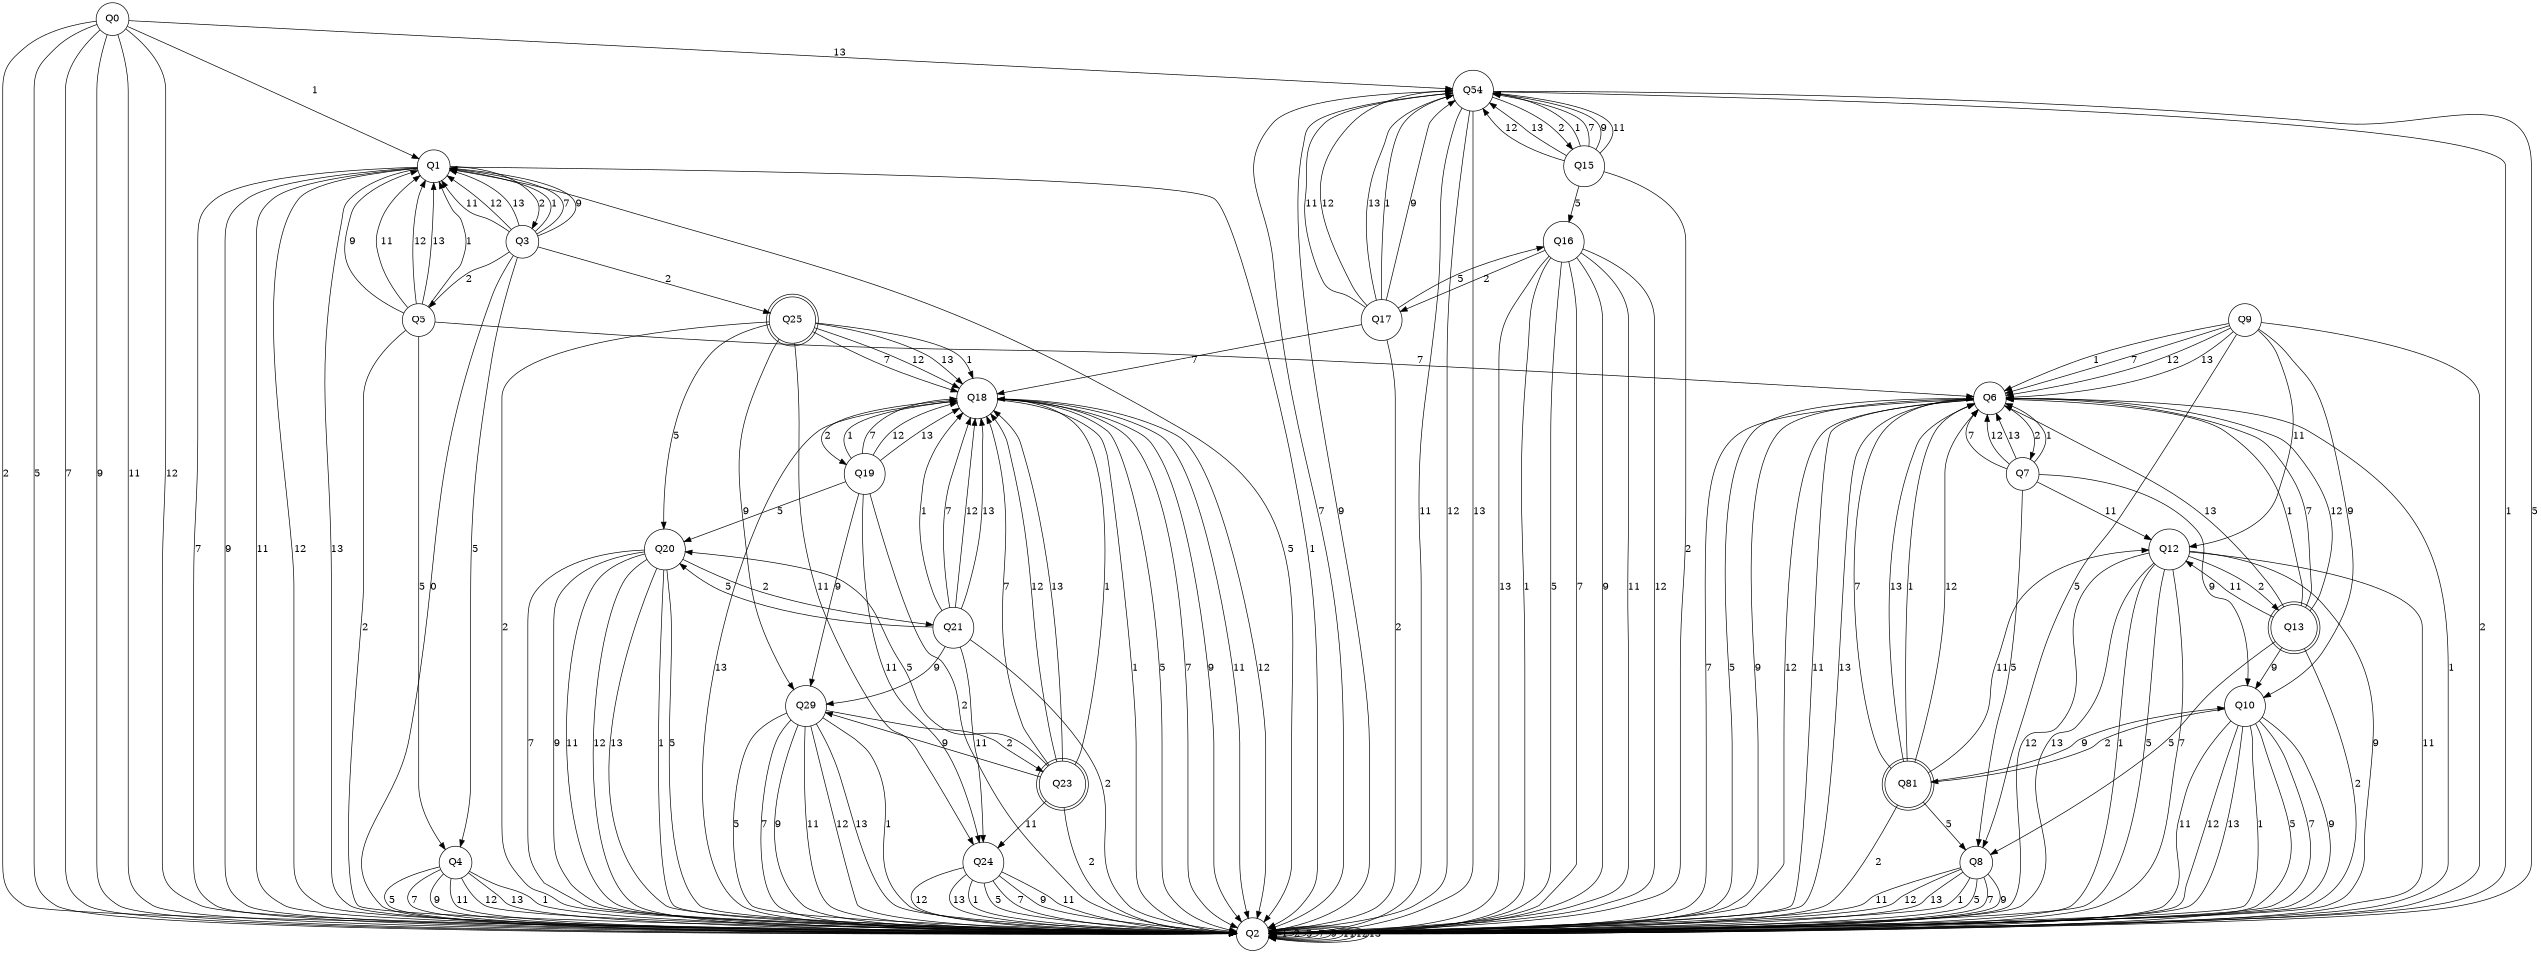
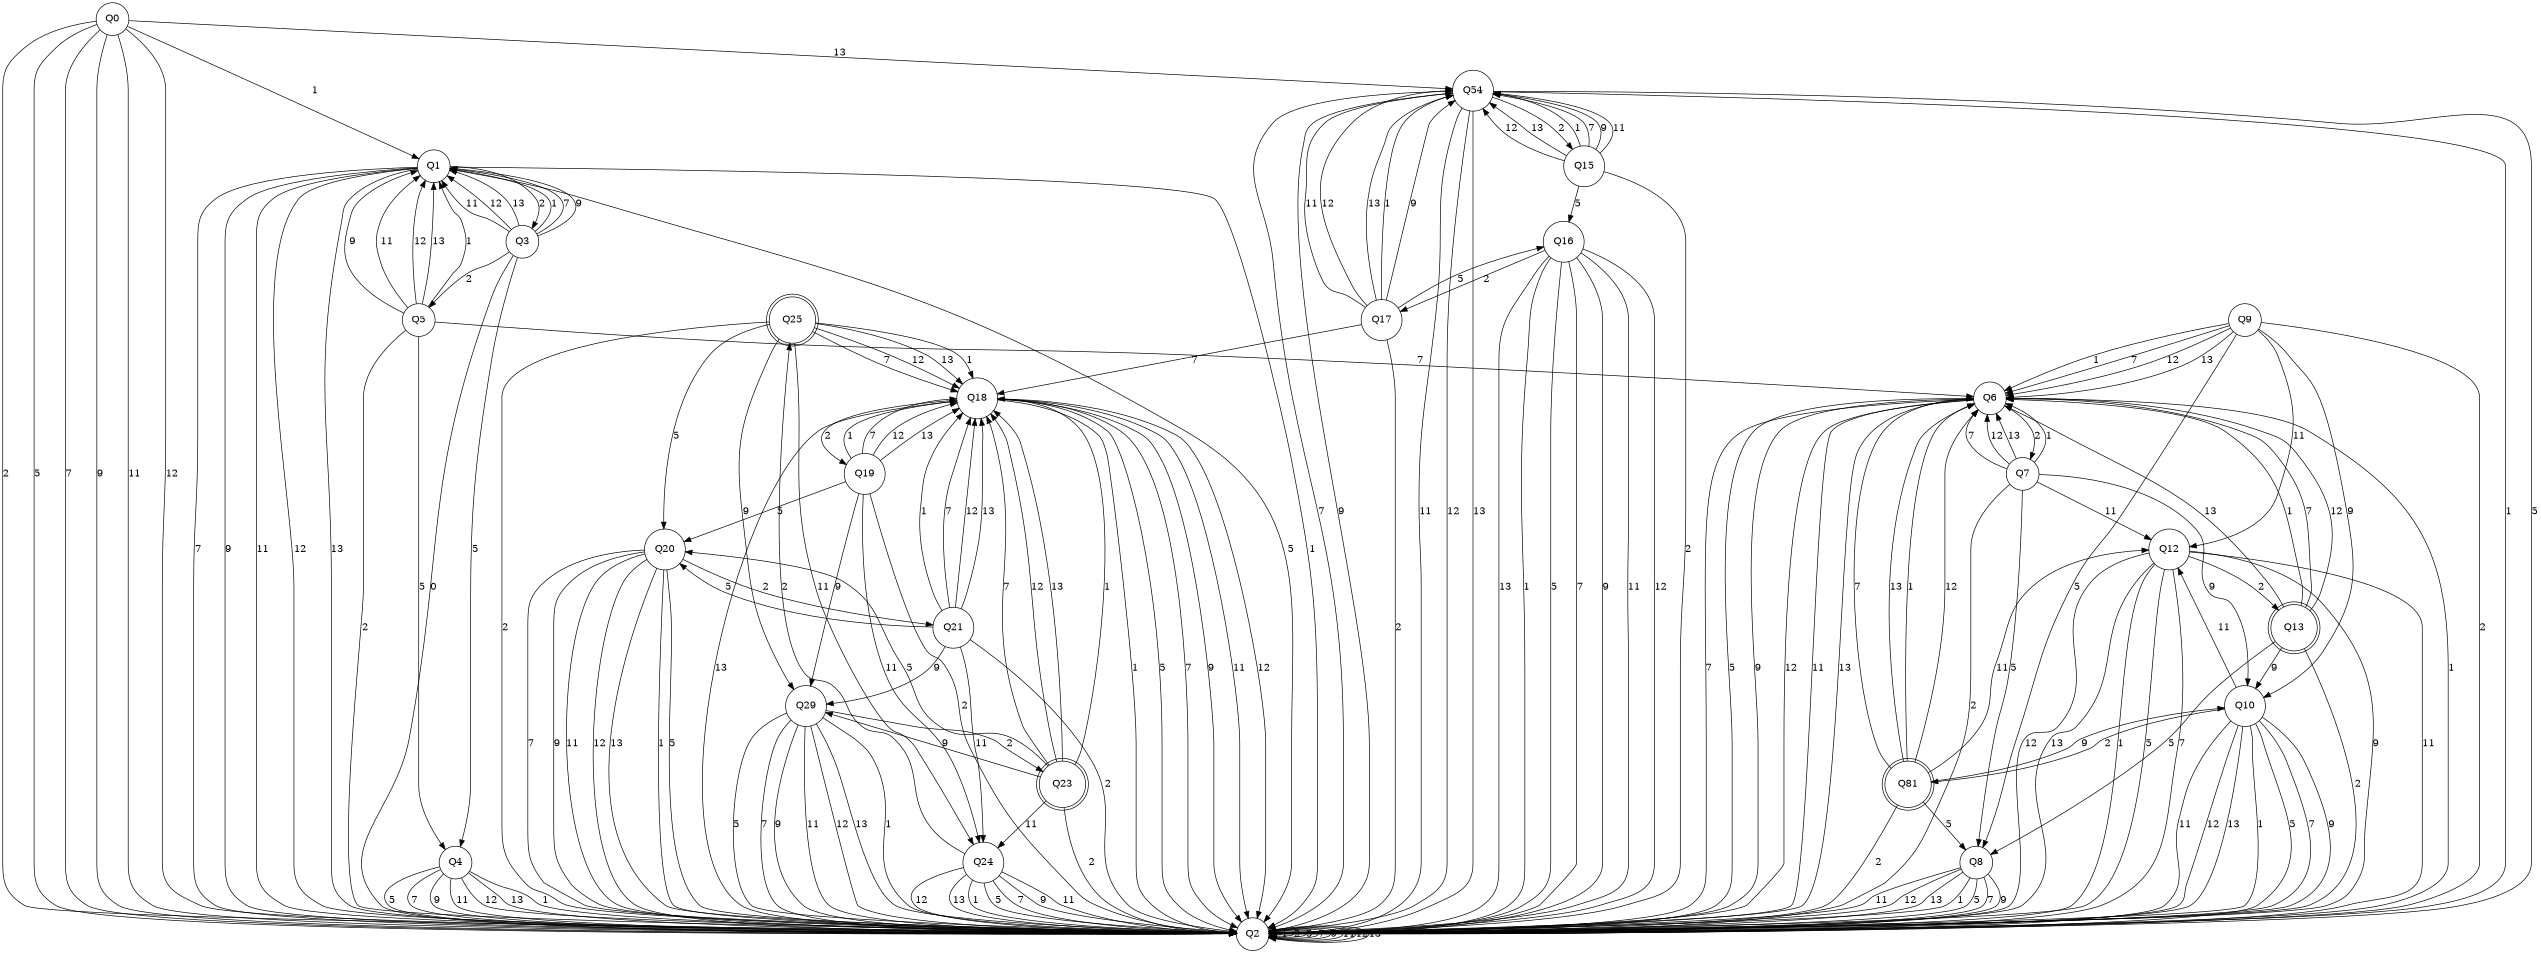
  digraph {
    node [shape=circle]
    Q0
    Q2
    Q1
    n4 [label=Q54]
    Q3
    Q15
    Q16
    Q17
    Q18
    Q20
    Q21
    n12 [label=Q29]
    Q24
    Q9
    Q8
    Q12
    Q10
    Q6
    Q13 [shape=doublecircle]
    n20 [label=Q81 shape=doublecircle]
    Q7
    Q23 [shape=doublecircle]
    Q4
    Q5
    Q25 [shape=doublecircle]
    Q19
    Q0 -> Q2 [label=2]
    Q0 -> Q2 [label=5]
    Q0 -> Q2 [label=7]
    Q0 -> Q2 [label=9]
    Q0 -> Q2 [label=11]
    Q0 -> Q2 [label=12]
    Q0 -> Q1 [label=1]
    Q0 -> n4 [label=13]
    Q2 -> Q2 [label=1]
    Q2 -> Q2 [label=2]
    Q2 -> Q2 [label=5]
    Q2 -> Q2 [label=7]
    Q2 -> Q2 [label=9]
    Q2 -> Q2 [label=11]
    Q2 -> Q2 [label=12]
    Q2 -> Q2 [label=13]
    Q1 -> Q2 [label=1]
    Q1 -> Q2 [label=5]
    Q1 -> Q2 [label=7]
    Q1 -> Q2 [label=9]
    Q1 -> Q2 [label=11]
    Q1 -> Q2 [label=12]
    Q1 -> Q2 [label=13]
    Q1 -> Q3 [label=2]
    n4 -> Q2 [label=1]
    n4 -> Q2 [label=5]
    n4 -> Q2 [label=7]
    n4 -> Q2 [label=9]
    n4 -> Q2 [label=11]
    n4 -> Q2 [label=12]
    n4 -> Q2 [label=13]
    n4 -> Q15 [label=2]
    Q3 -> Q2 [label=0]
    Q3 -> Q1 [label=1]
    Q3 -> Q1 [label=7]
    Q3 -> Q1 [label=9]
    Q3 -> Q1 [label=11]
    Q3 -> Q1 [label=12]
    Q3 -> Q1 [label=13]
    Q3 -> Q4 [label=5]
    Q3 -> Q5 [label=2]
    Q15 -> Q2 [label=2]
    Q15 -> n4 [label=1]
    Q15 -> n4 [label=7]
    Q15 -> n4 [label=9]
    Q15 -> n4 [label=11]
    Q15 -> n4 [label=12]
    Q15 -> n4 [label=13]
    Q15 -> Q16 [label=5]
    Q16 -> Q2 [label=1]
    Q16 -> Q2 [label=5]
    Q16 -> Q2 [label=7]
    Q16 -> Q2 [label=9]
    Q16 -> Q2 [label=11]
    Q16 -> Q2 [label=12]
    Q16 -> Q2 [label=13]
    Q16 -> Q17 [label=2]
    Q17 -> Q2 [label=2]
    Q17 -> n4 [label=1]
    Q17 -> n4 [label=9]
    Q17 -> n4 [label=11]
    Q17 -> n4 [label=12]
    Q17 -> n4 [label=13]
    Q17 -> Q16 [label=5]
    Q17 -> Q18 [label=7]
    Q18 -> Q2 [label=1]
    Q18 -> Q2 [label=5]
    Q18 -> Q2 [label=7]
    Q18 -> Q2 [label=9]
    Q18 -> Q2 [label=11]
    Q18 -> Q2 [label=12]
    Q18 -> Q2 [label=13]
    Q18 -> Q19 [label=2]
    Q20 -> Q2 [label=1]
    Q20 -> Q2 [label=5]
    Q20 -> Q2 [label=7]
    Q20 -> Q2 [label=9]
    Q20 -> Q2 [label=11]
    Q20 -> Q2 [label=12]
    Q20 -> Q2 [label=13]
    Q20 -> Q21 [label=2]
    Q21 -> Q2 [label=2]
    Q21 -> Q18 [label=1]
    Q21 -> Q18 [label=7]
    Q21 -> Q18 [label=12]
    Q21 -> Q18 [label=13]
    Q21 -> Q20 [label=5]
    Q21 -> n12 [label=9]
    Q21 -> Q24 [label=11]
    n12 -> Q2 [label=1]
    n12 -> Q2 [label=5]
    n12 -> Q2 [label=7]
    n12 -> Q2 [label=9]
    n12 -> Q2 [label=11]
    n12 -> Q2 [label=12]
    n12 -> Q2 [label=13]
    n12 -> Q23 [label=2]
    Q24 -> Q2 [label=1]
    Q24 -> Q2 [label=5]
    Q24 -> Q2 [label=7]
    Q24 -> Q2 [label=9]
    Q24 -> Q2 [label=11]
    Q24 -> Q2 [label=12]
    Q24 -> Q2 [label=13]
-   Q3 -> Q25 [label=2]
+   Q24 -> Q25 [label=2]
    Q9 -> Q2 [label=2]
    Q9 -> Q8 [label=5]
    Q9 -> Q12 [label=11]
    Q9 -> Q10 [label=9]
    Q9 -> Q6 [label=1]
    Q9 -> Q6 [label=7]
    Q9 -> Q6 [label=12]
    Q9 -> Q6 [label=13]
    Q8 -> Q2 [label=1]
    Q8 -> Q2 [label=5]
    Q8 -> Q2 [label=7]
    Q8 -> Q2 [label=9]
    Q8 -> Q2 [label=11]
    Q8 -> Q2 [label=12]
    Q8 -> Q2 [label=13]
    Q12 -> Q2 [label=1]
    Q12 -> Q2 [label=5]
    Q12 -> Q2 [label=7]
    Q12 -> Q2 [label=9]
    Q12 -> Q2 [label=11]
    Q12 -> Q2 [label=12]
    Q12 -> Q2 [label=13]
    Q12 -> Q13 [label=2]
    Q10 -> Q2 [label=1]
    Q10 -> Q2 [label=5]
    Q10 -> Q2 [label=7]
    Q10 -> Q2 [label=9]
    Q10 -> Q2 [label=11]
    Q10 -> Q2 [label=12]
    Q10 -> Q2 [label=13]
    Q10 -> n20 [label=2]
    Q6 -> Q2 [label=1]
    Q6 -> Q2 [label=5]
    Q6 -> Q2 [label=7]
    Q6 -> Q2 [label=9]
    Q6 -> Q2 [label=11]
    Q6 -> Q2 [label=12]
    Q6 -> Q2 [label=13]
    Q6 -> Q7 [label=2]
    Q13 -> Q2 [label=2]
    Q13 -> Q8 [label=5]
-   Q13 -> Q12 [label=11]
+   Q10 -> Q12 [label=11]
    Q13 -> Q10 [label=9]
    Q13 -> Q6 [label=1]
    Q13 -> Q6 [label=7]
    Q13 -> Q6 [label=12]
    Q13 -> Q6 [label=13]
    n20 -> Q2 [label=2]
    n20 -> Q8 [label=5]
    n20 -> Q12 [label=11]
    n20 -> Q10 [label=9]
    n20 -> Q6 [label=1]
    n20 -> Q6 [label=7]
    n20 -> Q6 [label=12]
    n20 -> Q6 [label=13]
+   Q7 -> Q2 [label=2]
    Q7 -> Q8 [label=5]
    Q7 -> Q12 [label=11]
    Q7 -> Q10 [label=9]
    Q7 -> Q6 [label=1]
    Q7 -> Q6 [label=7]
    Q7 -> Q6 [label=12]
    Q7 -> Q6 [label=13]
    Q23 -> Q2 [label=2]
    Q23 -> Q18 [label=1]
    Q23 -> Q18 [label=7]
    Q23 -> Q18 [label=12]
    Q23 -> Q18 [label=13]
    Q23 -> Q20 [label=5]
    Q23 -> n12 [label=9]
    Q23 -> Q24 [label=11]
    Q4 -> Q2 [label=1]
    Q4 -> Q2 [label=5]
    Q4 -> Q2 [label=7]
    Q4 -> Q2 [label=9]
    Q4 -> Q2 [label=11]
    Q4 -> Q2 [label=12]
    Q4 -> Q2 [label=13]
    Q5 -> Q2 [label=2]
    Q5 -> Q1 [label=1]
    Q5 -> Q1 [label=9]
    Q5 -> Q1 [label=11]
    Q5 -> Q1 [label=12]
    Q5 -> Q1 [label=13]
    Q5 -> Q6 [label=7]
    Q5 -> Q4 [label=5]
    Q25 -> Q2 [label=2]
    Q25 -> Q18 [label=1]
    Q25 -> Q18 [label=7]
    Q25 -> Q18 [label=12]
    Q25 -> Q18 [label=13]
    Q25 -> Q20 [label=5]
    Q25 -> n12 [label=9]
    Q25 -> Q24 [label=11]
    Q19 -> Q2 [label=2]
    Q19 -> Q18 [label=1]
    Q19 -> Q18 [label=7]
    Q19 -> Q18 [label=12]
    Q19 -> Q18 [label=13]
    Q19 -> Q20 [label=5]
    Q19 -> n12 [label=9]
    Q19 -> Q24 [label=11]
  }
